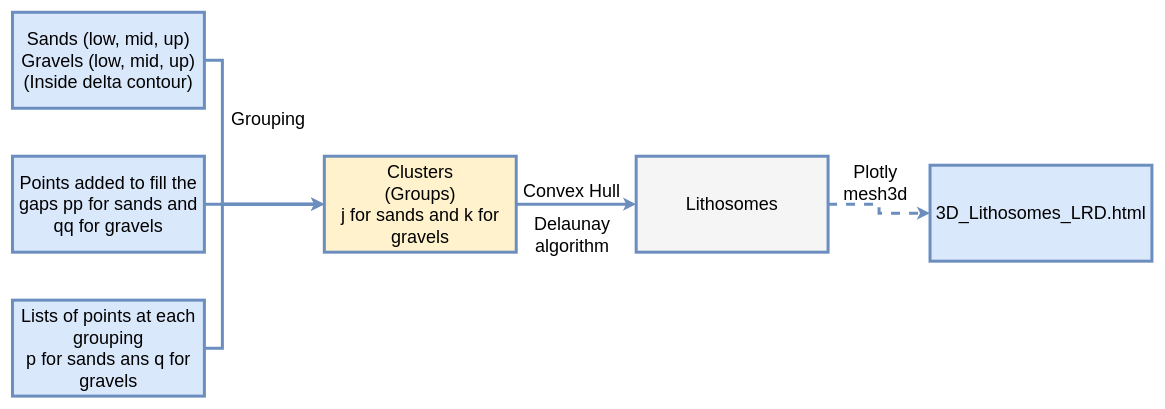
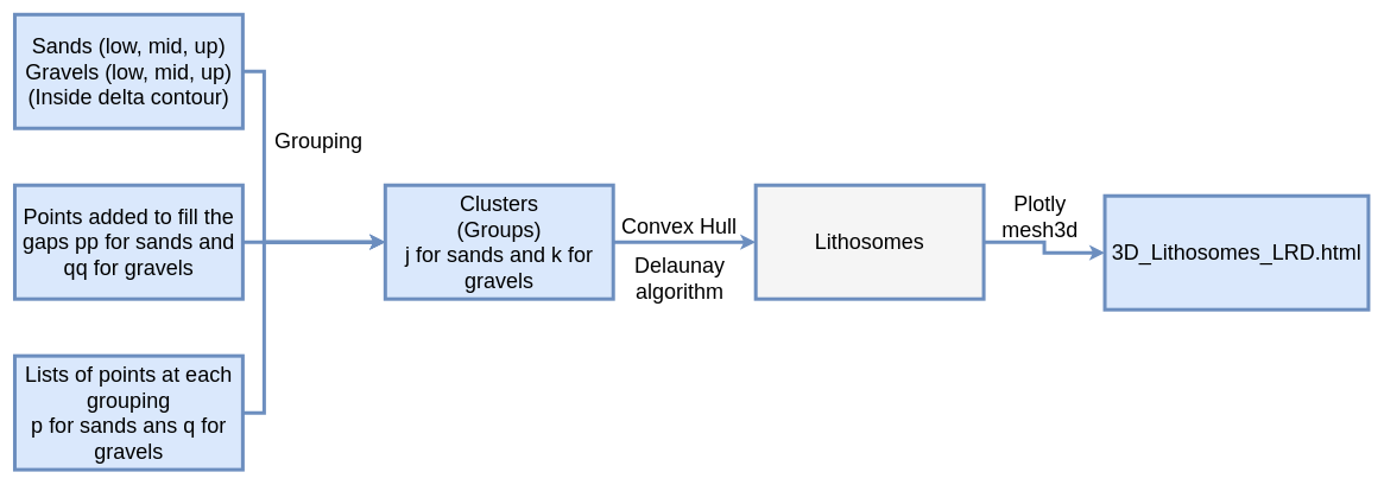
  <mxCell id="0" />
  <mxCell id="1" parent="0" />
  <mxCell id="2" style="edgeStyle=orthogonalEdgeStyle;rounded=0;orthogonalLoop=1;jettySize=auto;html=1;exitX=1;exitY=0.5;exitDx=0;exitDy=0;entryX=0;entryY=0.5;entryDx=0;entryDy=0;strokeWidth=5;fillColor=#dae8fc;strokeColor=#6c8ebf;" parent="1" source="3" target="5" edge="1"><mxGeometry relative="1" as="geometry" /></mxCell>
- <mxCell id="3" value="&lt;div&gt;Clusters&lt;/div&gt;&lt;div&gt;(Groups)&lt;/div&gt;&lt;div&gt;j for sands and k for gravels&lt;br&gt;&lt;/div&gt;" style="rounded=0;whiteSpace=wrap;html=1;fontSize=30;fillColor=#fff2cc;strokeColor=#6c8ebf;strokeWidth=5;" parent="1" vertex="1"><mxGeometry x="540" y="260" width="320" height="160" as="geometry" /></mxCell>
- <mxCell id="4" style="edgeStyle=orthogonalEdgeStyle;rounded=0;orthogonalLoop=1;jettySize=auto;html=1;exitX=1;exitY=0.5;exitDx=0;exitDy=0;entryX=0;entryY=0.5;entryDx=0;entryDy=0;fillColor=#dae8fc;strokeColor=#6c8ebf;strokeWidth=5;dashed=1;" parent="1" source="5" target="8" edge="1"><mxGeometry relative="1" as="geometry" /></mxCell>
+ <mxCell id="3" value="&lt;div&gt;Clusters&lt;/div&gt;&lt;div&gt;(Groups)&lt;/div&gt;&lt;div&gt;j for sands and k for gravels&lt;br&gt;&lt;/div&gt;" style="rounded=0;whiteSpace=wrap;html=1;fontSize=30;fillColor=#dae8fc;strokeColor=#6c8ebf;strokeWidth=5;" parent="1" vertex="1"><mxGeometry x="540" y="260" width="320" height="160" as="geometry" /></mxCell>
+ <mxCell id="4" style="edgeStyle=orthogonalEdgeStyle;rounded=0;orthogonalLoop=1;jettySize=auto;html=1;exitX=1;exitY=0.5;exitDx=0;exitDy=0;entryX=0;entryY=0.5;entryDx=0;entryDy=0;fillColor=#dae8fc;strokeColor=#6c8ebf;strokeWidth=5;" parent="1" source="5" target="8" edge="1"><mxGeometry relative="1" as="geometry" /></mxCell>
  <mxCell id="5" value="Lithosomes" style="rounded=0;whiteSpace=wrap;html=1;fontSize=30;fillColor=#f5f5f5;strokeColor=#6c8ebf;strokeWidth=5;" parent="1" vertex="1"><mxGeometry x="1060" y="260" width="320" height="160" as="geometry" /></mxCell>
  <mxCell id="6" style="edgeStyle=orthogonalEdgeStyle;rounded=0;orthogonalLoop=1;jettySize=auto;html=1;entryX=0;entryY=0.5;entryDx=0;entryDy=0;strokeWidth=5;fillColor=#dae8fc;strokeColor=#6c8ebf;" parent="1" source="7" target="3" edge="1"><mxGeometry relative="1" as="geometry"><Array as="points"><mxPoint x="370" y="100" /><mxPoint x="370" y="340" /></Array></mxGeometry></mxCell>
  <mxCell id="7" value="&lt;div&gt;Sands (low, mid, up)&lt;/div&gt;&lt;div&gt;Gravels (low, mid, up)&lt;/div&gt;&lt;div&gt;(Inside delta contour)&lt;br&gt;&lt;/div&gt;" style="rounded=0;whiteSpace=wrap;html=1;fontSize=30;fillColor=#dae8fc;strokeColor=#6c8ebf;strokeWidth=5;" parent="1" vertex="1"><mxGeometry x="20" y="20" width="320" height="160" as="geometry" /></mxCell>
  <mxCell id="8" value="3D_Lithosomes_LRD.html" style="rounded=0;whiteSpace=wrap;html=1;fontSize=30;fillColor=#dae8fc;strokeColor=#6c8ebf;strokeWidth=5;" parent="1" vertex="1"><mxGeometry x="1550" y="275" width="370" height="160" as="geometry" /></mxCell>
  <mxCell id="9" value="Convex Hull" style="text;html=1;strokeColor=none;fillColor=none;align=center;verticalAlign=middle;whiteSpace=wrap;rounded=0;fontSize=30;" parent="1" vertex="1"><mxGeometry x="859" y="279.5" width="187" height="75" as="geometry" /></mxCell>
  <mxCell id="10" value="&lt;font style=&quot;font-size: 30px;&quot;&gt;Plotly mesh3d&lt;br&gt;&lt;/font&gt;" style="text;html=1;strokeColor=none;fillColor=none;align=center;verticalAlign=middle;whiteSpace=wrap;rounded=0;fontSize=30;" parent="1" vertex="1"><mxGeometry x="1379" y="260" width="160" height="87" as="geometry" /></mxCell>
  <mxCell id="11" value="Grouping" style="text;html=1;strokeColor=none;fillColor=none;align=center;verticalAlign=middle;whiteSpace=wrap;rounded=0;fontSize=30;" parent="1" vertex="1"><mxGeometry x="353" y="170" width="187" height="54" as="geometry" /></mxCell>
  <mxCell id="12" style="edgeStyle=orthogonalEdgeStyle;rounded=0;orthogonalLoop=1;jettySize=auto;html=1;exitX=1;exitY=0.5;exitDx=0;exitDy=0;entryX=0;entryY=0.5;entryDx=0;entryDy=0;strokeWidth=5;fillColor=#dae8fc;strokeColor=#6c8ebf;" parent="1" source="13" target="3" edge="1"><mxGeometry relative="1" as="geometry" /></mxCell>
  <mxCell id="13" value="Points added to fill the gaps pp for sands and qq for gravels" style="rounded=0;whiteSpace=wrap;html=1;fontSize=30;fillColor=#dae8fc;strokeColor=#6c8ebf;strokeWidth=5;" parent="1" vertex="1"><mxGeometry x="20" y="260" width="320" height="160" as="geometry" /></mxCell>
  <mxCell id="14" style="edgeStyle=orthogonalEdgeStyle;rounded=0;orthogonalLoop=1;jettySize=auto;html=1;exitX=1;exitY=0.5;exitDx=0;exitDy=0;entryX=0;entryY=0.5;entryDx=0;entryDy=0;strokeWidth=5;fillColor=#dae8fc;strokeColor=#6c8ebf;" parent="1" source="15" target="3" edge="1"><mxGeometry relative="1" as="geometry"><Array as="points"><mxPoint x="370" y="580" /><mxPoint x="370" y="340" /></Array></mxGeometry></mxCell>
  <mxCell id="15" value="&lt;div&gt;Lists of points at each grouping&lt;/div&gt;&lt;div&gt;p for sands ans q for gravels&lt;br&gt;&lt;/div&gt;" style="rounded=0;whiteSpace=wrap;html=1;fontSize=30;fillColor=#dae8fc;strokeColor=#6c8ebf;strokeWidth=5;" parent="1" vertex="1"><mxGeometry x="20" y="500" width="320" height="160" as="geometry" /></mxCell>
  <mxCell id="16" value="Delaunay algorithm" style="text;html=1;strokeColor=none;fillColor=none;align=center;verticalAlign=middle;whiteSpace=wrap;rounded=0;fontSize=30;" parent="1" vertex="1"><mxGeometry x="860" y="338" width="187" height="105" as="geometry" /></mxCell>
